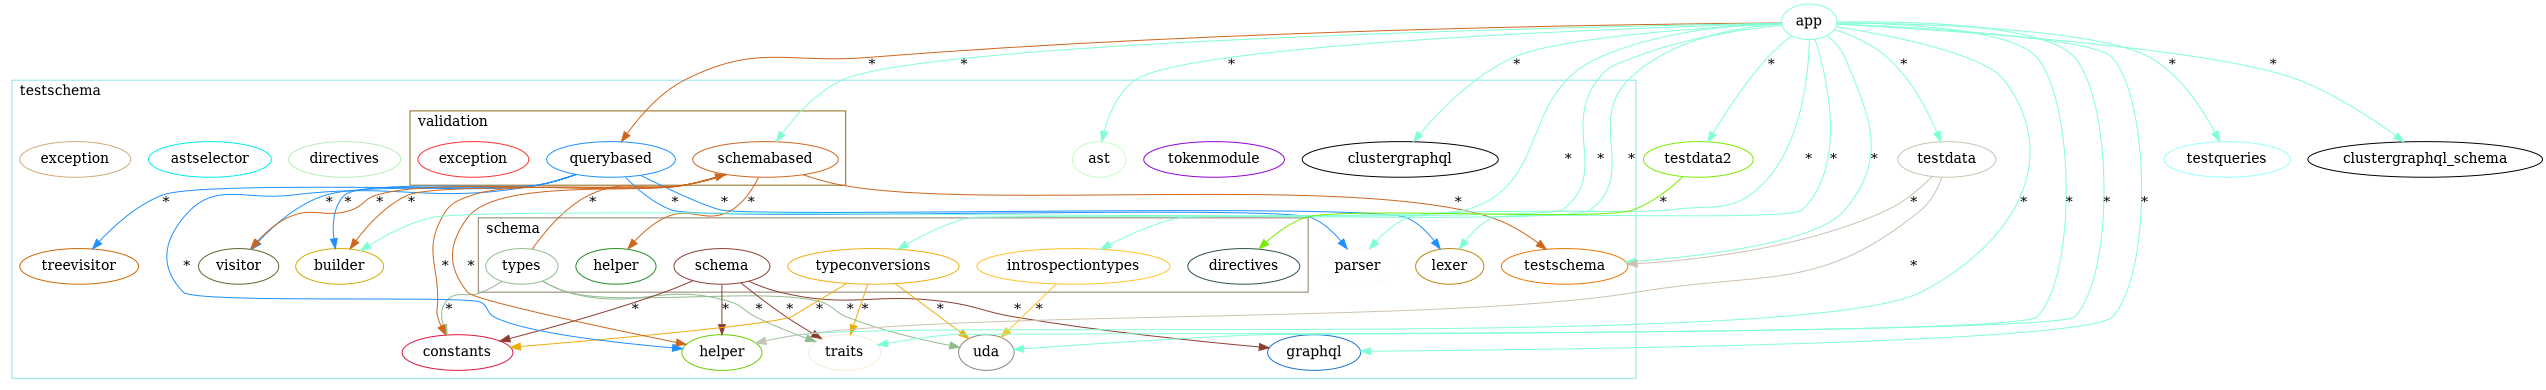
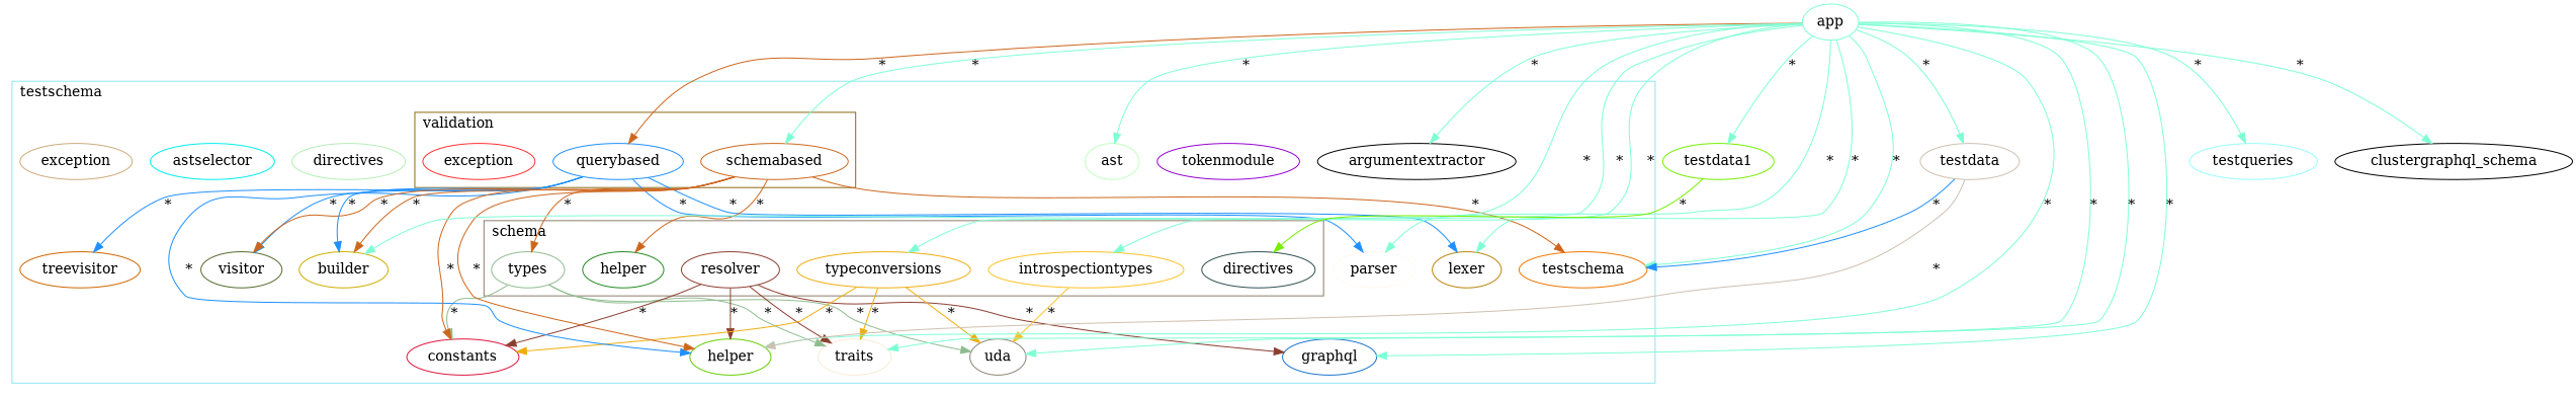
  digraph {
    edge [color=aquamarine1]
    n1 [color=darkseagreen label=types]
    n2 [color=forestgreen label=helper]
-   n3 [color=coral4 label=schema]
+   n3 [color=coral4 label=resolver]
    n4 [color=darkgoldenrod2 label=typeconversions]
    n5 [color=goldenrod1 label=introspectiontypes]
    n6 [color=darkslategrey label=directives]
    n7 [color=dodgerblue label=querybased]
    n8 [color=chocolate3 label=schemabased]
    n9 [color=firebrick1 label=exception]
    n10 [color=darkolivegreen label=visitor]
    n11 [color=darkviolet label=tokenmodule]
    n12 [color=darkseagreen1 label=ast]
    n13 [color=floralwhite label=parser]
    n14 [color=darkgoldenrod label=lexer]
-   n15 [color=black label=clustergraphql]
+   n15 [color=black label=argumentextractor]
    n16 [color=chartreuse3 label=helper]
    n17 [color=gold3 label=builder]
    n18 [color=darkseagreen2 label=directives]
    n19 [color=cyan2 label=astselector]
    n20 [color=antiquewhite label=traits]
    n21 [color=dodgerblue3 label=graphql]
    n22 [color=darkorange2 label=testschema]
    n23 [color=darkorange3 label=treevisitor]
    n24 [color=burlywood3 label=exception]
    n25 [color=crimson label=constants]
    n26 [color=antiquewhite4 label=uda]
    n27 [color=aquamarine1 label=app]
    n28 [color=antiquewhite3 label=testdata]
-   n29 [color=chartreuse2 label=testdata2]
+   n29 [color=chartreuse2 label=testdata1]
    n30 [color=darkslategray1 label=testqueries]
    clustergraphql_schema
    subgraph cluster_1 {
      color=cadetblue2
      label=testschema
      labeljust=l
      rankdir=LR
      n10
      n11
      n12
      n13
      n14
      n15
      n16
      n17
      n18
      n19
      n20
      n21
      n22
      n23
      n24
      n25
      n26
      subgraph cluster_2 {
        color=bisque4
        label=schema
        labeljust=l
        rankdir=TB
        n1
        n2
        n3
        n4
        n5
        n6
      }
      subgraph cluster_3 {
        color=goldenrod4
        label=validation
        labeljust=l
        rankdir=TB
        n7
        n8
        n9
      }
    }
    n1 -> n20 [color=darkseagreen label="*"]
    n1 -> n25 [color=darkseagreen label="*"]
    n1 -> n26 [color=darkseagreen label="*"]
    n3 -> n16 [color=coral4 label="*"]
    n3 -> n20 [color=coral4 label="*"]
    n3 -> n21 [color=coral4 label="*"]
    n3 -> n25 [color=coral4 label="*"]
    n4 -> n20 [color=darkgoldenrod2 label="*"]
    n4 -> n25 [color=darkgoldenrod2 label="*"]
    n4 -> n26 [color=darkgoldenrod2 label="*"]
    n5 -> n26 [color=goldenrod1 label="*"]
    n7 -> n10 [color=dodgerblue label="*"]
    n7 -> n13 [color=dodgerblue label="*"]
    n7 -> n14 [color=dodgerblue label="*"]
    n7 -> n16 [color=dodgerblue label="*"]
    n7 -> n17 [color=dodgerblue label="*"]
    n7 -> n23 [color=dodgerblue label="*"]
-   n1 -> n8 [color=chocolate3 label="*"]
+   n8 -> n1 [color=chocolate3 label="*"]
    n8 -> n2 [color=chocolate3 label="*"]
    n8 -> n10 [color=chocolate3 label="*"]
    n8 -> n16 [color=chocolate3 label="*"]
    n8 -> n17 [color=chocolate3 label="*"]
    n8 -> n22 [color=chocolate3 label="*"]
    n8 -> n25 [color=chocolate3 label="*"]
    n27 -> n4 [label="*"]
    n27 -> n5 [label="*"]
    n27 -> n7 [color=chocolate3 label="*"]
    n27 -> n8 [label="*"]
    n27 -> n12 [label="*"]
    n27 -> n13 [label="*"]
    n27 -> n14 [label="*"]
    n27 -> n15 [label="*"]
    n27 -> n16 [label="*"]
    n27 -> n17 [label="*"]
    n27 -> n20 [label="*"]
    n27 -> n21 [label="*"]
    n27 -> n22 [label="*"]
    n27 -> n26 [label="*"]
    n27 -> n28 [label="*"]
    n27 -> n29 [label="*"]
    n27 -> n30 [label="*"]
    n27 -> clustergraphql_schema [label="*"]
    n28 -> n16 [color=antiquewhite3 label="*"]
-   n28 -> n22 [color=antiquewhite3 label="*"]
+   n28 -> n22 [color=dodgerblue label="*"]
    n29 -> n6 [color=chartreuse2 label="*"]
  }
